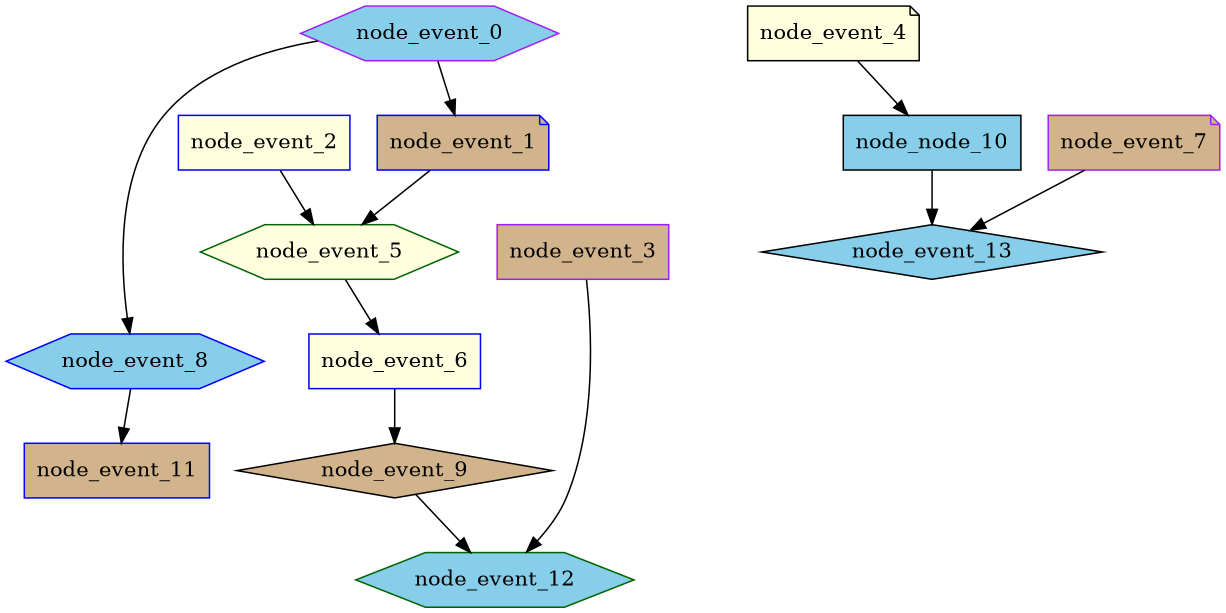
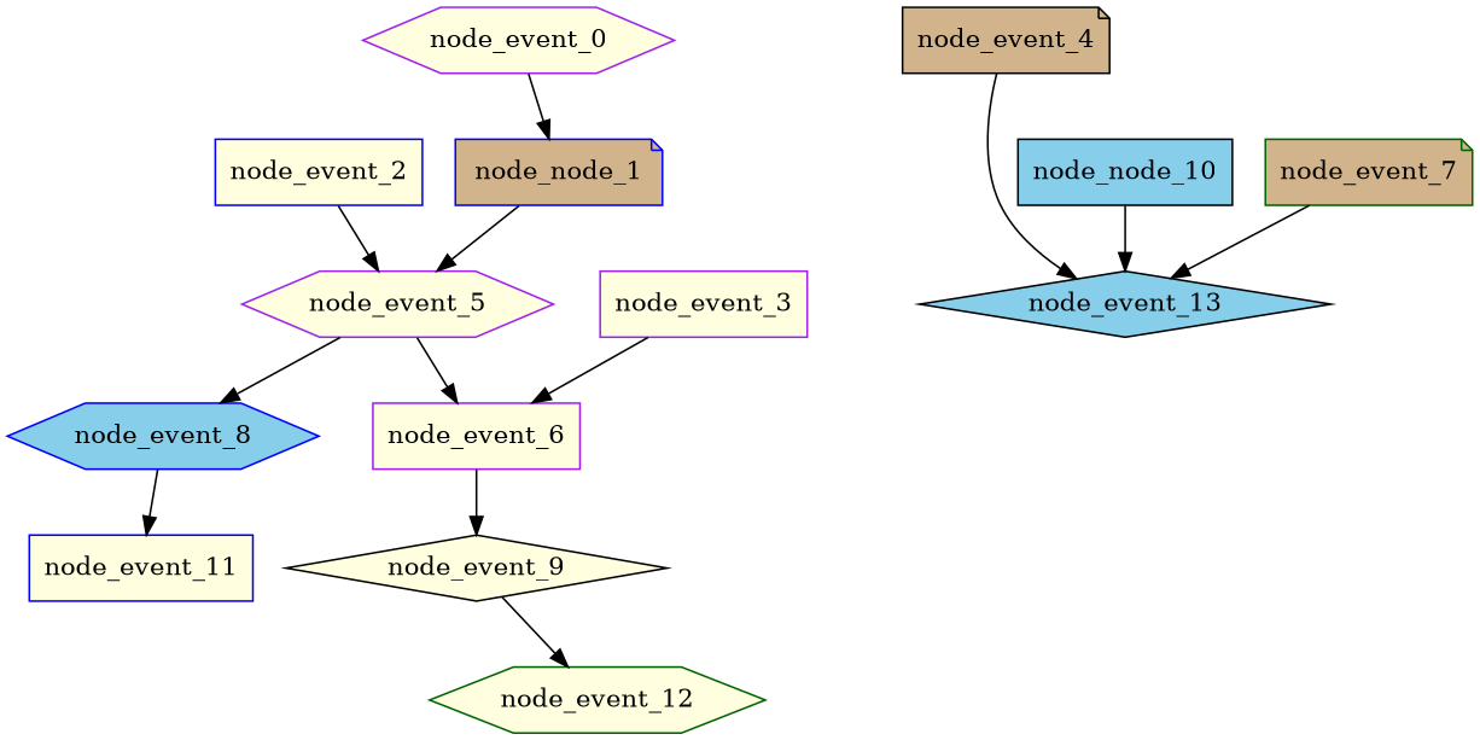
  digraph {
    node [Dependencies=0 Depth=1 EventType="DotQasm.Scheduling.GateEvent" Latency="00:00:00.0010000" Priority=0.004 color=blue fillcolor=tan shape=box style=filled]
-   node_event_0 [EventIndex=0 Priority=0.010000000000000002 color=purple fillcolor=skyblue shape=hexagon]
-   node_event_1 [Dependencies=1 Depth=2 EventIndex=1 Priority=0.009000000000000001 shape=note]
-   node_event_5 [Dependencies=3 Depth=3 EventIndex=5 EventType="DotQasm.Scheduling.ControlledGateEvent" Latency="00:00:00.0020000" Priority=0.008 color=darkgreen fillcolor=lightyellow shape=hexagon]
-   node_event_6 [Dependencies=5 Depth=4 EventIndex=6 EventType="DotQasm.Scheduling.ControlledGateEvent" Latency="00:00:00.0020000" Priority=0.006 fillcolor=lightyellow]
+   node_event_0 [EventIndex=0 Priority=0.010000000000000002 color=purple fillcolor=lightyellow shape=hexagon]
+   node_event_1 [Dependencies=1 Depth=2 EventIndex=1 Priority=0.009000000000000001 shape=note label=node_node_1]
+   node_event_5 [Dependencies=3 Depth=3 EventIndex=5 EventType="DotQasm.Scheduling.ControlledGateEvent" Latency="00:00:00.0020000" Priority=0.008 color=purple fillcolor=lightyellow shape=hexagon]
+   node_event_6 [Dependencies=5 Depth=4 EventIndex=6 EventType="DotQasm.Scheduling.ControlledGateEvent" Latency="00:00:00.0020000" Priority=0.006 color=purple fillcolor=lightyellow]
    node_event_8 [Dependencies=4 Depth=4 EventIndex=8 fillcolor=skyblue shape=hexagon]
    node_event_2 [EventIndex=2 Priority=0.009000000000000001 fillcolor=lightyellow]
-   node_event_3 [EventIndex=3 Priority=0.007 color=purple]
-   node_event_9 [Dependencies=6 Depth=5 EventIndex=9 color=black shape=diamond]
-   node_event_4 [EventIndex=4 color=black fillcolor=lightyellow shape=note]
+   node_event_3 [EventIndex=3 Priority=0.007 color=purple fillcolor=lightyellow]
+   node_event_9 [Dependencies=6 Depth=5 EventIndex=9 color=black fillcolor=lightyellow shape=diamond]
+   node_event_4 [EventIndex=4 color=black shape=note]
    node_event_13 [Dependencies=3 Depth=2 EventIndex=13 EventType="DotQasm.Scheduling.MeasurementEvent" Latency="00:00:00.0030000" Priority=0.003 color=black fillcolor=skyblue shape=diamond]
-   node_event_11 [Dependencies=5 Depth=5 EventIndex=11 EventType="DotQasm.Scheduling.MeasurementEvent" Latency="00:00:00.0030000" Priority=0.003]
-   node_event_12 [Dependencies=7 Depth=6 EventIndex=12 EventType="DotQasm.Scheduling.MeasurementEvent" Latency="00:00:00.0030000" Priority=0.003 color=darkgreen fillcolor=skyblue shape=hexagon]
-   node_event_7 [EventIndex=7 color=purple shape=note]
+   node_event_11 [Dependencies=5 Depth=5 EventIndex=11 EventType="DotQasm.Scheduling.MeasurementEvent" Latency="00:00:00.0030000" Priority=0.003 fillcolor=lightyellow]
+   node_event_12 [Dependencies=7 Depth=6 EventIndex=12 EventType="DotQasm.Scheduling.MeasurementEvent" Latency="00:00:00.0030000" Priority=0.003 color=darkgreen fillcolor=lightyellow shape=hexagon]
+   node_event_7 [EventIndex=7 color=darkgreen shape=note]
    n14 [EventIndex=10 color=black fillcolor=skyblue label=node_node_10]
    node_event_0 -> node_event_1
    node_event_1 -> node_event_5
    node_event_5 -> node_event_6
-   node_event_0 -> node_event_8
+   node_event_5 -> node_event_8
    node_event_6 -> node_event_9
    node_event_8 -> node_event_11
    node_event_2 -> node_event_5
-   node_event_3 -> node_event_12
+   node_event_3 -> node_event_6
    node_event_9 -> node_event_12
-   node_event_4 -> n14
+   node_event_4 -> node_event_13
    node_event_7 -> node_event_13
    n14 -> node_event_13
  }
